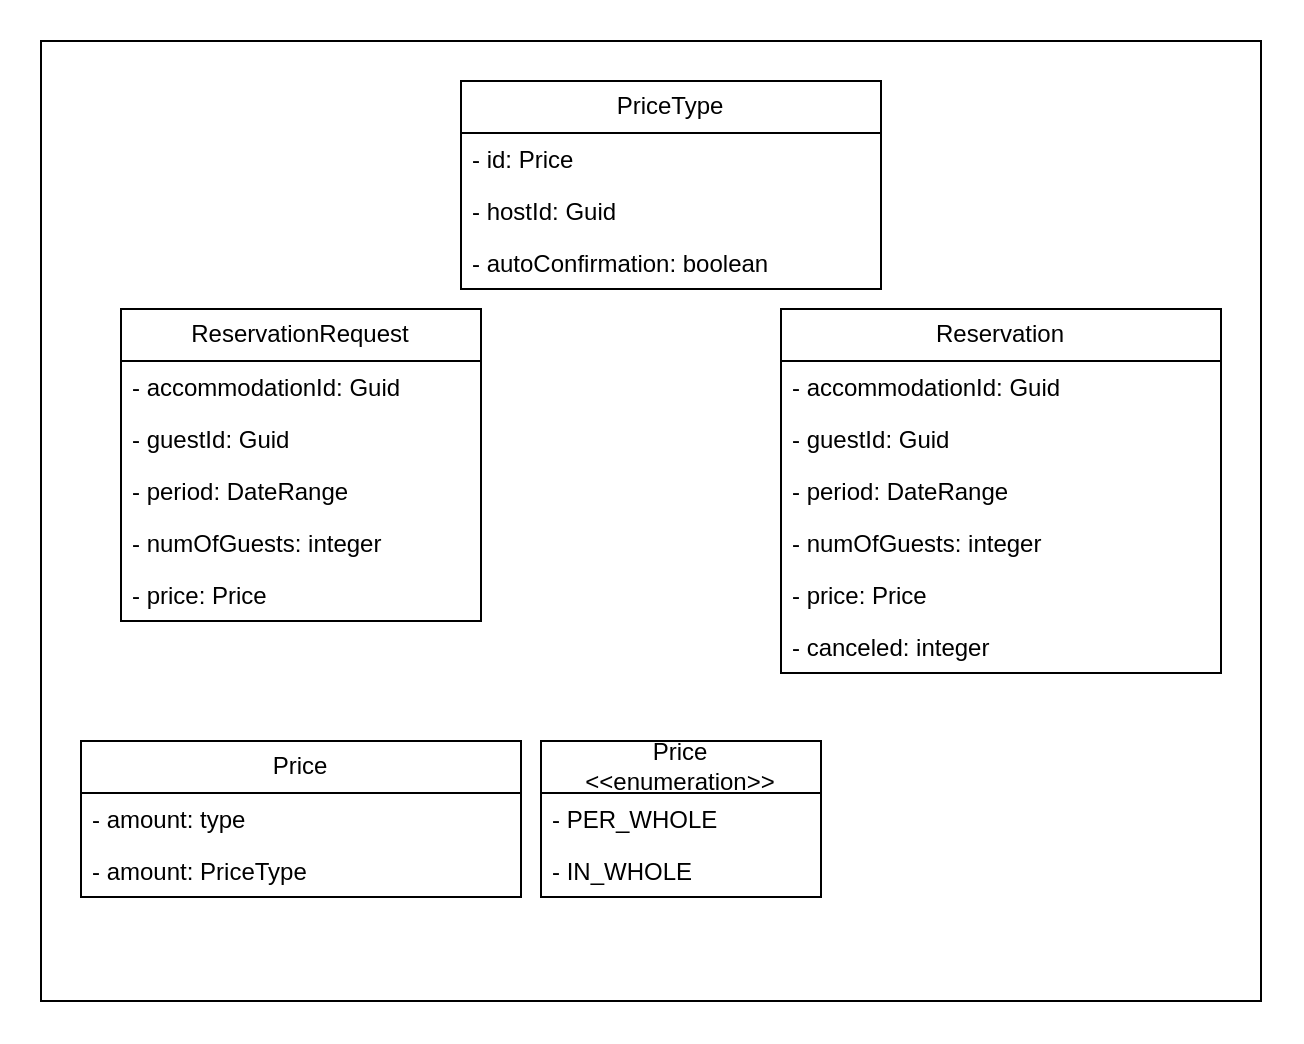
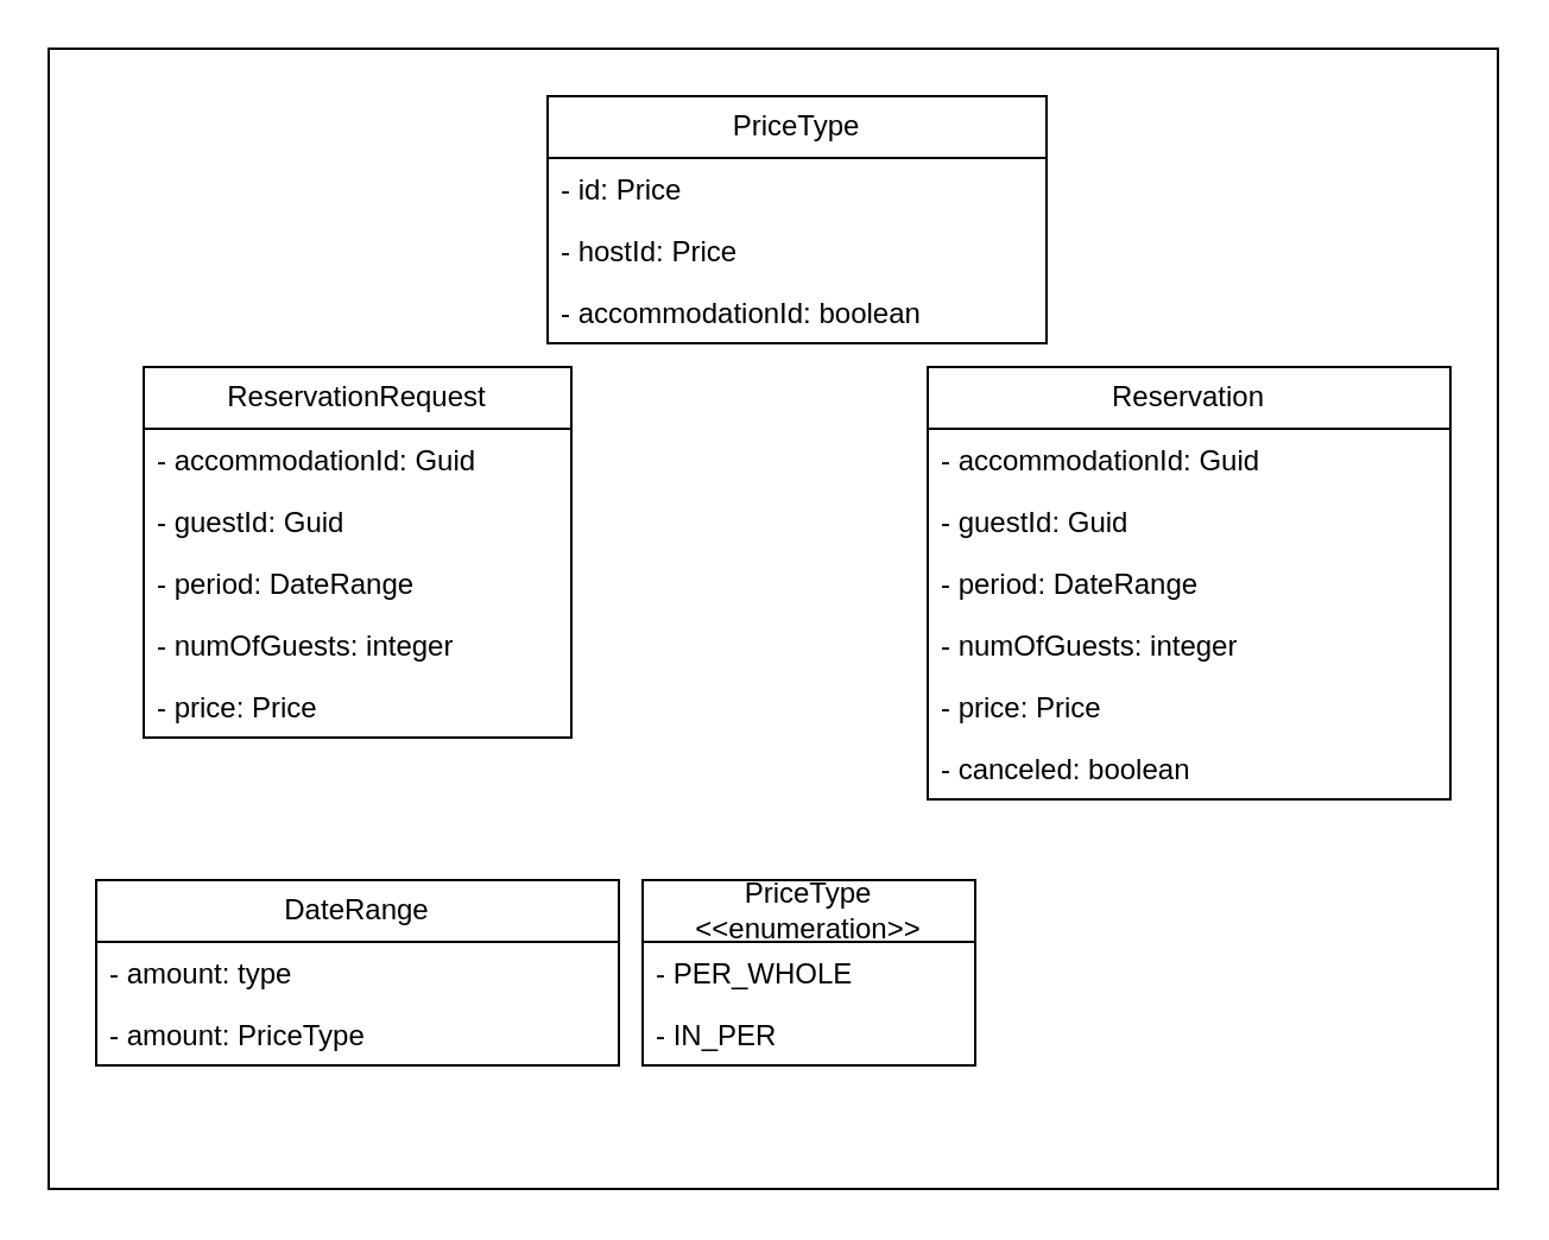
  <mxCell id="0" />
  <mxCell id="1" parent="0" />
  <mxCell id="2" value="" style="rounded=0;whiteSpace=wrap;html=1;" vertex="1" parent="1"><mxGeometry x="20" y="20" width="610" height="480" as="geometry" /></mxCell>
  <mxCell id="3" value="ReservationRequest" style="swimlane;fontStyle=0;childLayout=stackLayout;horizontal=1;startSize=26;fillColor=none;horizontalStack=0;resizeParent=1;resizeParentMax=0;resizeLast=0;collapsible=1;marginBottom=0;whiteSpace=wrap;html=1;" vertex="1" parent="1"><mxGeometry x="60" y="154" width="180" height="156" as="geometry" /></mxCell>
  <mxCell id="4" value="- accommodationId: Guid" style="text;strokeColor=none;fillColor=none;align=left;verticalAlign=top;spacingLeft=4;spacingRight=4;overflow=hidden;rotatable=0;points=[[0,0.5],[1,0.5]];portConstraint=eastwest;whiteSpace=wrap;html=1;" vertex="1" parent="3"><mxGeometry y="26" width="180" height="26" as="geometry" /></mxCell>
  <mxCell id="5" value="- guestId: Guid" style="text;strokeColor=none;fillColor=none;align=left;verticalAlign=top;spacingLeft=4;spacingRight=4;overflow=hidden;rotatable=0;points=[[0,0.5],[1,0.5]];portConstraint=eastwest;whiteSpace=wrap;html=1;" vertex="1" parent="3"><mxGeometry y="52" width="180" height="26" as="geometry" /></mxCell>
  <mxCell id="6" value="- period: DateRange" style="text;strokeColor=none;fillColor=none;align=left;verticalAlign=top;spacingLeft=4;spacingRight=4;overflow=hidden;rotatable=0;points=[[0,0.5],[1,0.5]];portConstraint=eastwest;whiteSpace=wrap;html=1;" vertex="1" parent="3"><mxGeometry y="78" width="180" height="26" as="geometry" /></mxCell>
  <mxCell id="7" value="- numOfGuests: integer" style="text;strokeColor=none;fillColor=none;align=left;verticalAlign=top;spacingLeft=4;spacingRight=4;overflow=hidden;rotatable=0;points=[[0,0.5],[1,0.5]];portConstraint=eastwest;whiteSpace=wrap;html=1;" vertex="1" parent="3"><mxGeometry y="104" width="180" height="26" as="geometry" /></mxCell>
  <mxCell id="8" value="- price: Price" style="text;strokeColor=none;fillColor=none;align=left;verticalAlign=top;spacingLeft=4;spacingRight=4;overflow=hidden;rotatable=0;points=[[0,0.5],[1,0.5]];portConstraint=eastwest;whiteSpace=wrap;html=1;" vertex="1" parent="3"><mxGeometry y="130" width="180" height="26" as="geometry" /></mxCell>
  <mxCell id="9" value="PriceType" style="swimlane;fontStyle=0;childLayout=stackLayout;horizontal=1;startSize=26;fillColor=none;horizontalStack=0;resizeParent=1;resizeParentMax=0;resizeLast=0;collapsible=1;marginBottom=0;whiteSpace=wrap;html=1;" vertex="1" parent="1"><mxGeometry x="230" y="40" width="210" height="104" as="geometry" /></mxCell>
  <mxCell id="10" value="- id: Price" style="text;strokeColor=none;fillColor=none;align=left;verticalAlign=top;spacingLeft=4;spacingRight=4;overflow=hidden;rotatable=0;points=[[0,0.5],[1,0.5]];portConstraint=eastwest;whiteSpace=wrap;html=1;" vertex="1" parent="9"><mxGeometry y="26" width="210" height="26" as="geometry" /></mxCell>
- <mxCell id="11" value="- hostId: Guid" style="text;strokeColor=none;fillColor=none;align=left;verticalAlign=top;spacingLeft=4;spacingRight=4;overflow=hidden;rotatable=0;points=[[0,0.5],[1,0.5]];portConstraint=eastwest;whiteSpace=wrap;html=1;" vertex="1" parent="9"><mxGeometry y="52" width="210" height="26" as="geometry" /></mxCell>
- <mxCell id="12" value="- autoConfirmation: boolean" style="text;strokeColor=none;fillColor=none;align=left;verticalAlign=top;spacingLeft=4;spacingRight=4;overflow=hidden;rotatable=0;points=[[0,0.5],[1,0.5]];portConstraint=eastwest;whiteSpace=wrap;html=1;" vertex="1" parent="9"><mxGeometry y="78" width="210" height="26" as="geometry" /></mxCell>
+ <mxCell id="11" value="- hostId: Price" style="text;strokeColor=none;fillColor=none;align=left;verticalAlign=top;spacingLeft=4;spacingRight=4;overflow=hidden;rotatable=0;points=[[0,0.5],[1,0.5]];portConstraint=eastwest;whiteSpace=wrap;html=1;" vertex="1" parent="9"><mxGeometry y="52" width="210" height="26" as="geometry" /></mxCell>
+ <mxCell id="12" value="- accommodationId: boolean" style="text;strokeColor=none;fillColor=none;align=left;verticalAlign=top;spacingLeft=4;spacingRight=4;overflow=hidden;rotatable=0;points=[[0,0.5],[1,0.5]];portConstraint=eastwest;whiteSpace=wrap;html=1;" vertex="1" parent="9"><mxGeometry y="78" width="210" height="26" as="geometry" /></mxCell>
  <mxCell id="13" value="Reservation" style="swimlane;fontStyle=0;childLayout=stackLayout;horizontal=1;startSize=26;fillColor=none;horizontalStack=0;resizeParent=1;resizeParentMax=0;resizeLast=0;collapsible=1;marginBottom=0;whiteSpace=wrap;html=1;" vertex="1" parent="1"><mxGeometry x="390" y="154" width="220" height="182" as="geometry" /></mxCell>
  <mxCell id="14" value="- accommodationId: Guid" style="text;strokeColor=none;fillColor=none;align=left;verticalAlign=top;spacingLeft=4;spacingRight=4;overflow=hidden;rotatable=0;points=[[0,0.5],[1,0.5]];portConstraint=eastwest;whiteSpace=wrap;html=1;" vertex="1" parent="13"><mxGeometry y="26" width="220" height="26" as="geometry" /></mxCell>
  <mxCell id="15" value="- guestId: Guid" style="text;strokeColor=none;fillColor=none;align=left;verticalAlign=top;spacingLeft=4;spacingRight=4;overflow=hidden;rotatable=0;points=[[0,0.5],[1,0.5]];portConstraint=eastwest;whiteSpace=wrap;html=1;" vertex="1" parent="13"><mxGeometry y="52" width="220" height="26" as="geometry" /></mxCell>
  <mxCell id="16" value="- period: DateRange" style="text;strokeColor=none;fillColor=none;align=left;verticalAlign=top;spacingLeft=4;spacingRight=4;overflow=hidden;rotatable=0;points=[[0,0.5],[1,0.5]];portConstraint=eastwest;whiteSpace=wrap;html=1;" vertex="1" parent="13"><mxGeometry y="78" width="220" height="26" as="geometry" /></mxCell>
  <mxCell id="17" value="- numOfGuests: integer" style="text;strokeColor=none;fillColor=none;align=left;verticalAlign=top;spacingLeft=4;spacingRight=4;overflow=hidden;rotatable=0;points=[[0,0.5],[1,0.5]];portConstraint=eastwest;whiteSpace=wrap;html=1;" vertex="1" parent="13"><mxGeometry y="104" width="220" height="26" as="geometry" /></mxCell>
  <mxCell id="18" value="- price: Price" style="text;strokeColor=none;fillColor=none;align=left;verticalAlign=top;spacingLeft=4;spacingRight=4;overflow=hidden;rotatable=0;points=[[0,0.5],[1,0.5]];portConstraint=eastwest;whiteSpace=wrap;html=1;" vertex="1" parent="13"><mxGeometry y="130" width="220" height="26" as="geometry" /></mxCell>
- <mxCell id="19" value="- canceled: integer" style="text;strokeColor=none;fillColor=none;align=left;verticalAlign=top;spacingLeft=4;spacingRight=4;overflow=hidden;rotatable=0;points=[[0,0.5],[1,0.5]];portConstraint=eastwest;whiteSpace=wrap;html=1;" vertex="1" parent="13"><mxGeometry y="156" width="220" height="26" as="geometry" /></mxCell>
- <mxCell id="20" value="Price" style="swimlane;fontStyle=0;childLayout=stackLayout;horizontal=1;startSize=26;fillColor=none;horizontalStack=0;resizeParent=1;resizeParentMax=0;resizeLast=0;collapsible=1;marginBottom=0;whiteSpace=wrap;html=1;" vertex="1" parent="1"><mxGeometry x="40" y="370" width="220" height="78" as="geometry" /></mxCell>
+ <mxCell id="19" value="- canceled: boolean" style="text;strokeColor=none;fillColor=none;align=left;verticalAlign=top;spacingLeft=4;spacingRight=4;overflow=hidden;rotatable=0;points=[[0,0.5],[1,0.5]];portConstraint=eastwest;whiteSpace=wrap;html=1;" vertex="1" parent="13"><mxGeometry y="156" width="220" height="26" as="geometry" /></mxCell>
+ <mxCell id="20" value="DateRange" style="swimlane;fontStyle=0;childLayout=stackLayout;horizontal=1;startSize=26;fillColor=none;horizontalStack=0;resizeParent=1;resizeParentMax=0;resizeLast=0;collapsible=1;marginBottom=0;whiteSpace=wrap;html=1;" vertex="1" parent="1"><mxGeometry x="40" y="370" width="220" height="78" as="geometry" /></mxCell>
  <mxCell id="21" value="- amount: type" style="text;strokeColor=none;fillColor=none;align=left;verticalAlign=top;spacingLeft=4;spacingRight=4;overflow=hidden;rotatable=0;points=[[0,0.5],[1,0.5]];portConstraint=eastwest;whiteSpace=wrap;html=1;" vertex="1" parent="20"><mxGeometry y="26" width="220" height="26" as="geometry" /></mxCell>
  <mxCell id="22" value="- amount: PriceType" style="text;strokeColor=none;fillColor=none;align=left;verticalAlign=top;spacingLeft=4;spacingRight=4;overflow=hidden;rotatable=0;points=[[0,0.5],[1,0.5]];portConstraint=eastwest;whiteSpace=wrap;html=1;" vertex="1" parent="20"><mxGeometry y="52" width="220" height="26" as="geometry" /></mxCell>
- <mxCell id="23" value="Price&lt;br&gt;&amp;lt;&amp;lt;enumeration&amp;gt;&amp;gt;" style="swimlane;fontStyle=0;childLayout=stackLayout;horizontal=1;startSize=26;fillColor=none;horizontalStack=0;resizeParent=1;resizeParentMax=0;resizeLast=0;collapsible=1;marginBottom=0;whiteSpace=wrap;html=1;" vertex="1" parent="1"><mxGeometry x="270" y="370" width="140" height="78" as="geometry" /></mxCell>
+ <mxCell id="23" value="PriceType&lt;br&gt;&amp;lt;&amp;lt;enumeration&amp;gt;&amp;gt;" style="swimlane;fontStyle=0;childLayout=stackLayout;horizontal=1;startSize=26;fillColor=none;horizontalStack=0;resizeParent=1;resizeParentMax=0;resizeLast=0;collapsible=1;marginBottom=0;whiteSpace=wrap;html=1;" vertex="1" parent="1"><mxGeometry x="270" y="370" width="140" height="78" as="geometry" /></mxCell>
  <mxCell id="24" value="- PER_WHOLE" style="text;strokeColor=none;fillColor=none;align=left;verticalAlign=top;spacingLeft=4;spacingRight=4;overflow=hidden;rotatable=0;points=[[0,0.5],[1,0.5]];portConstraint=eastwest;whiteSpace=wrap;html=1;" vertex="1" parent="23"><mxGeometry y="26" width="140" height="26" as="geometry" /></mxCell>
- <mxCell id="25" value="- IN_WHOLE" style="text;strokeColor=none;fillColor=none;align=left;verticalAlign=top;spacingLeft=4;spacingRight=4;overflow=hidden;rotatable=0;points=[[0,0.5],[1,0.5]];portConstraint=eastwest;whiteSpace=wrap;html=1;" vertex="1" parent="23"><mxGeometry y="52" width="140" height="26" as="geometry" /></mxCell>
+ <mxCell id="25" value="- IN_PER" style="text;strokeColor=none;fillColor=none;align=left;verticalAlign=top;spacingLeft=4;spacingRight=4;overflow=hidden;rotatable=0;points=[[0,0.5],[1,0.5]];portConstraint=eastwest;whiteSpace=wrap;html=1;" vertex="1" parent="23"><mxGeometry y="52" width="140" height="26" as="geometry" /></mxCell>
